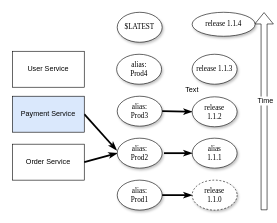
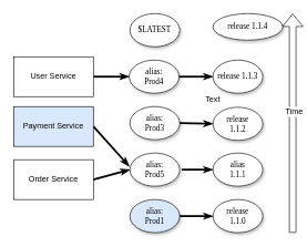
  <mxCell id="0" />
  <mxCell id="1" parent="0" />
+ <mxCell id="2" value="" style="edgeStyle=none;rounded=1;html=1;labelBackgroundColor=none;startArrow=none;startFill=0;startSize=5;endArrow=classicThin;endFill=1;endSize=5;jettySize=auto;orthogonalLoop=1;strokeColor=#000000;strokeWidth=3;fontFamily=Verdana;fontSize=12;exitX=1;exitY=0.5;exitDx=0;exitDy=0;" parent="1" source="4" target="3" edge="1"><mxGeometry relative="1" as="geometry"><mxPoint x="300" y="260" as="sourcePoint" /><mxPoint x="310" y="90" as="targetPoint" /></mxGeometry></mxCell>
  <mxCell id="3" value="release 1.1.3" style="ellipse;whiteSpace=wrap;html=1;rounded=0;shadow=1;comic=0;labelBackgroundColor=none;strokeWidth=1;fontFamily=Verdana;fontSize=12;align=center;" parent="1" vertex="1"><mxGeometry x="320" y="90" width="75" height="50" as="geometry" /></mxCell>
  <mxCell id="4" value="alias:&lt;br&gt;Prod4" style="ellipse;whiteSpace=wrap;html=1;rounded=0;shadow=1;comic=0;labelBackgroundColor=none;strokeWidth=1;fontFamily=Verdana;fontSize=12;align=center;" parent="1" vertex="1"><mxGeometry x="194" y="90" width="75" height="50" as="geometry" /></mxCell>
  <mxCell id="5" value="&lt;span&gt;alias:&lt;br&gt;Prod3&lt;/span&gt;" style="ellipse;whiteSpace=wrap;html=1;rounded=0;shadow=1;comic=0;labelBackgroundColor=none;strokeWidth=1;fontFamily=Verdana;fontSize=12;align=center;" parent="1" vertex="1"><mxGeometry x="195" y="160" width="75" height="50" as="geometry" /></mxCell>
  <mxCell id="6" value="" style="edgeStyle=none;rounded=1;html=1;labelBackgroundColor=none;startArrow=none;startFill=0;startSize=5;endArrow=classicThin;endFill=1;endSize=5;jettySize=auto;orthogonalLoop=1;strokeColor=#000000;strokeWidth=3;fontFamily=Verdana;fontSize=12;exitX=1;exitY=0.5;exitDx=0;exitDy=0;entryX=0;entryY=0.5;entryDx=0;entryDy=0;" edge="1" parent="1" source="5" target="7"><mxGeometry relative="1" as="geometry"><mxPoint x="287.5" y="347.2" as="sourcePoint" /><mxPoint x="130" y="240" as="targetPoint" /></mxGeometry></mxCell>
  <mxCell id="7" value="release&lt;br&gt;1.1.2" style="ellipse;whiteSpace=wrap;html=1;rounded=0;shadow=1;comic=0;labelBackgroundColor=none;strokeWidth=1;fontFamily=Verdana;fontSize=12;align=center;" vertex="1" parent="1"><mxGeometry x="320" y="161" width="75" height="50" as="geometry" /></mxCell>
+ <mxCell id="8" value="" style="edgeStyle=none;rounded=1;html=1;labelBackgroundColor=none;startArrow=none;startFill=0;startSize=5;endArrow=classicThin;endFill=1;endSize=5;jettySize=auto;orthogonalLoop=1;strokeColor=#000000;strokeWidth=3;fontFamily=Verdana;fontSize=12;exitX=1;exitY=0.5;exitDx=0;exitDy=0;entryX=0;entryY=0.5;entryDx=0;entryDy=0;" edge="1" parent="1" source="10" target="4"><mxGeometry relative="1" as="geometry"><mxPoint x="130.99" y="112" as="sourcePoint" /><mxPoint x="282.731" y="71.456" as="targetPoint" /></mxGeometry></mxCell>
  <mxCell id="9" value="" style="edgeStyle=none;rounded=1;html=1;labelBackgroundColor=none;startArrow=none;startFill=0;startSize=5;endArrow=classicThin;endFill=1;endSize=5;jettySize=auto;orthogonalLoop=1;strokeColor=#000000;strokeWidth=3;fontFamily=Verdana;fontSize=12;exitX=1;exitY=0.5;exitDx=0;exitDy=0;" edge="1" parent="1" source="11"><mxGeometry relative="1" as="geometry"><mxPoint x="130" y="185" as="sourcePoint" /><mxPoint x="194" y="250" as="targetPoint" /></mxGeometry></mxCell>
  <mxCell id="10" value="User Service" style="rounded=0;whiteSpace=wrap;html=1;" vertex="1" parent="1"><mxGeometry x="20" y="85" width="120" height="60" as="geometry" /></mxCell>
  <mxCell id="11" value="Payment Service" style="rounded=0;whiteSpace=wrap;html=1;fillColor=#dae8fc;" vertex="1" parent="1"><mxGeometry x="20" y="160" width="120" height="60" as="geometry" /></mxCell>
  <mxCell id="12" value="alias&lt;br&gt;1.1.1" style="ellipse;whiteSpace=wrap;html=1;rounded=0;shadow=1;comic=0;labelBackgroundColor=none;strokeWidth=1;fontFamily=Verdana;fontSize=12;align=center;" vertex="1" parent="1"><mxGeometry x="320" y="230" width="75" height="50" as="geometry" /></mxCell>
- <mxCell id="13" value="release&lt;br&gt;1.1.0" style="ellipse;whiteSpace=wrap;html=1;rounded=0;shadow=1;comic=0;labelBackgroundColor=none;strokeWidth=1;fontFamily=Verdana;fontSize=12;align=center;dashed=1;" vertex="1" parent="1"><mxGeometry x="320" y="300" width="75" height="50" as="geometry" /></mxCell>
+ <mxCell id="13" value="release&lt;br&gt;1.1.0" style="ellipse;whiteSpace=wrap;html=1;rounded=0;shadow=1;comic=0;labelBackgroundColor=none;strokeWidth=1;fontFamily=Verdana;fontSize=12;align=center;" vertex="1" parent="1"><mxGeometry x="320" y="300" width="75" height="50" as="geometry" /></mxCell>
  <mxCell id="14" value="$LATEST" style="ellipse;whiteSpace=wrap;html=1;rounded=0;shadow=1;comic=0;labelBackgroundColor=none;strokeWidth=1;fontFamily=Verdana;fontSize=12;align=center;" vertex="1" parent="1"><mxGeometry x="195" y="20" width="75" height="50" as="geometry" /></mxCell>
  <mxCell id="15" value="" style="shape=flexArrow;endArrow=classic;html=1;shadow=0;comic=0;" edge="1" parent="1"><mxGeometry width="50" height="50" relative="1" as="geometry"><mxPoint x="440" y="350" as="sourcePoint" /><mxPoint x="440" y="20" as="targetPoint" /></mxGeometry></mxCell>
  <mxCell id="16" value="Time" style="text;html=1;align=center;verticalAlign=middle;resizable=0;points=[];labelBackgroundColor=#ffffff;" vertex="1" connectable="0" parent="15"><mxGeometry x="0.109" y="-1" relative="1" as="geometry"><mxPoint as="offset" /></mxGeometry></mxCell>
  <mxCell id="17" value="Text" style="text;html=1;strokeColor=none;fillColor=none;align=center;verticalAlign=middle;whiteSpace=wrap;rounded=0;" vertex="1" parent="1"><mxGeometry x="300" y="140" width="40" height="20" as="geometry" /></mxCell>
  <mxCell id="18" value="release 1.1.4" style="ellipse;whiteSpace=wrap;html=1;rounded=0;shadow=1;comic=0;labelBackgroundColor=none;strokeWidth=1;fontFamily=Verdana;fontSize=12;align=center;" vertex="1" parent="1"><mxGeometry x="320" y="20" width="105" height="40" as="geometry" /></mxCell>
  <mxCell id="19" value="Order Service" style="rounded=0;whiteSpace=wrap;html=1;" vertex="1" parent="1"><mxGeometry x="20" y="240" width="120" height="60" as="geometry" /></mxCell>
  <mxCell id="20" value="" style="edgeStyle=none;rounded=1;html=1;labelBackgroundColor=none;startArrow=none;startFill=0;startSize=5;endArrow=classicThin;endFill=1;endSize=5;jettySize=auto;orthogonalLoop=1;strokeColor=#000000;strokeWidth=3;fontFamily=Verdana;fontSize=12;exitX=1;exitY=0.5;exitDx=0;exitDy=0;entryX=0;entryY=0.5;entryDx=0;entryDy=0;" edge="1" parent="1" source="19" target="21"><mxGeometry relative="1" as="geometry"><mxPoint x="90" y="330" as="sourcePoint" /><mxPoint x="155" y="330" as="targetPoint" /></mxGeometry></mxCell>
- <mxCell id="21" value="&lt;span&gt;alias:&lt;br&gt;Prod2&lt;/span&gt;" style="ellipse;whiteSpace=wrap;html=1;rounded=0;shadow=1;comic=0;labelBackgroundColor=none;strokeWidth=1;fontFamily=Verdana;fontSize=12;align=center;" vertex="1" parent="1"><mxGeometry x="195" y="230" width="75" height="50" as="geometry" /></mxCell>
- <mxCell id="22" value="&lt;span&gt;alias:&lt;br&gt;Prod1&lt;/span&gt;" style="ellipse;whiteSpace=wrap;html=1;rounded=0;shadow=1;comic=0;labelBackgroundColor=none;strokeWidth=1;fontFamily=Verdana;fontSize=12;align=center;" vertex="1" parent="1"><mxGeometry x="195" y="300" width="75" height="50" as="geometry" /></mxCell>
+ <mxCell id="21" value="&lt;span&gt;alias:&lt;br&gt;Prod5&lt;/span&gt;" style="ellipse;whiteSpace=wrap;html=1;rounded=0;shadow=1;comic=0;labelBackgroundColor=none;strokeWidth=1;fontFamily=Verdana;fontSize=12;align=center;" vertex="1" parent="1"><mxGeometry x="195" y="230" width="75" height="50" as="geometry" /></mxCell>
+ <mxCell id="22" value="&lt;span&gt;alias:&lt;br&gt;Prod1&lt;/span&gt;" style="ellipse;whiteSpace=wrap;html=1;rounded=0;shadow=1;comic=0;labelBackgroundColor=none;strokeWidth=1;fontFamily=Verdana;fontSize=12;align=center;fillColor=#dae8fc;" vertex="1" parent="1"><mxGeometry x="195" y="300" width="75" height="50" as="geometry" /></mxCell>
  <mxCell id="23" value="" style="edgeStyle=none;rounded=1;html=1;labelBackgroundColor=none;startArrow=none;startFill=0;startSize=5;endArrow=classicThin;endFill=1;endSize=5;jettySize=auto;orthogonalLoop=1;strokeColor=#000000;strokeWidth=3;fontFamily=Verdana;fontSize=12;entryX=0;entryY=0.5;entryDx=0;entryDy=0;" edge="1" parent="1" target="12"><mxGeometry relative="1" as="geometry"><mxPoint x="273" y="255" as="sourcePoint" /><mxPoint x="347.015" y="323" as="targetPoint" /></mxGeometry></mxCell>
  <mxCell id="24" value="" style="edgeStyle=none;rounded=1;html=1;labelBackgroundColor=none;startArrow=none;startFill=0;startSize=5;endArrow=classicThin;endFill=1;endSize=5;jettySize=auto;orthogonalLoop=1;strokeColor=#000000;strokeWidth=3;fontFamily=Verdana;fontSize=12;entryX=0;entryY=0.5;entryDx=0;entryDy=0;exitX=1;exitY=0.5;exitDx=0;exitDy=0;" edge="1" parent="1" source="22" target="13"><mxGeometry relative="1" as="geometry"><mxPoint x="283" y="265" as="sourcePoint" /><mxPoint x="330" y="265" as="targetPoint" /></mxGeometry></mxCell>
